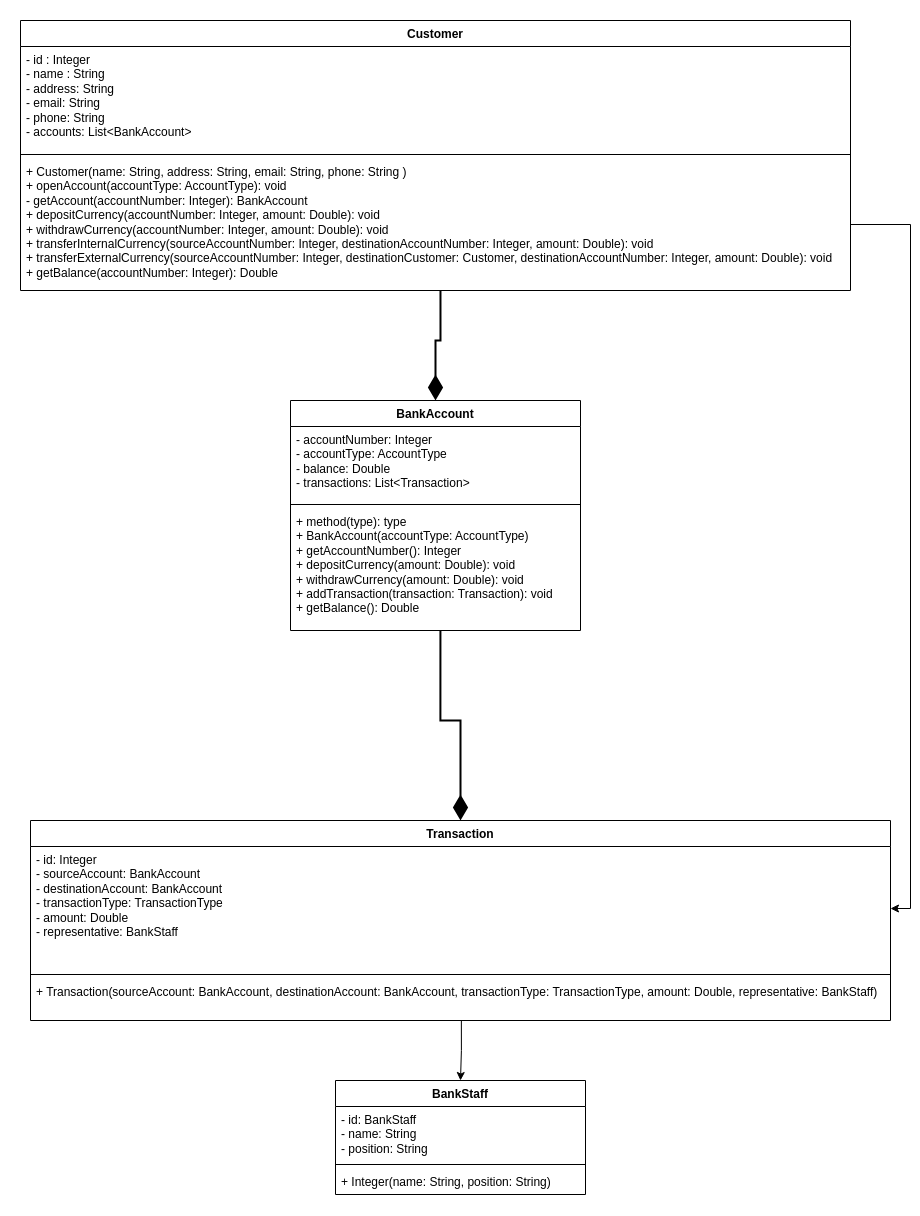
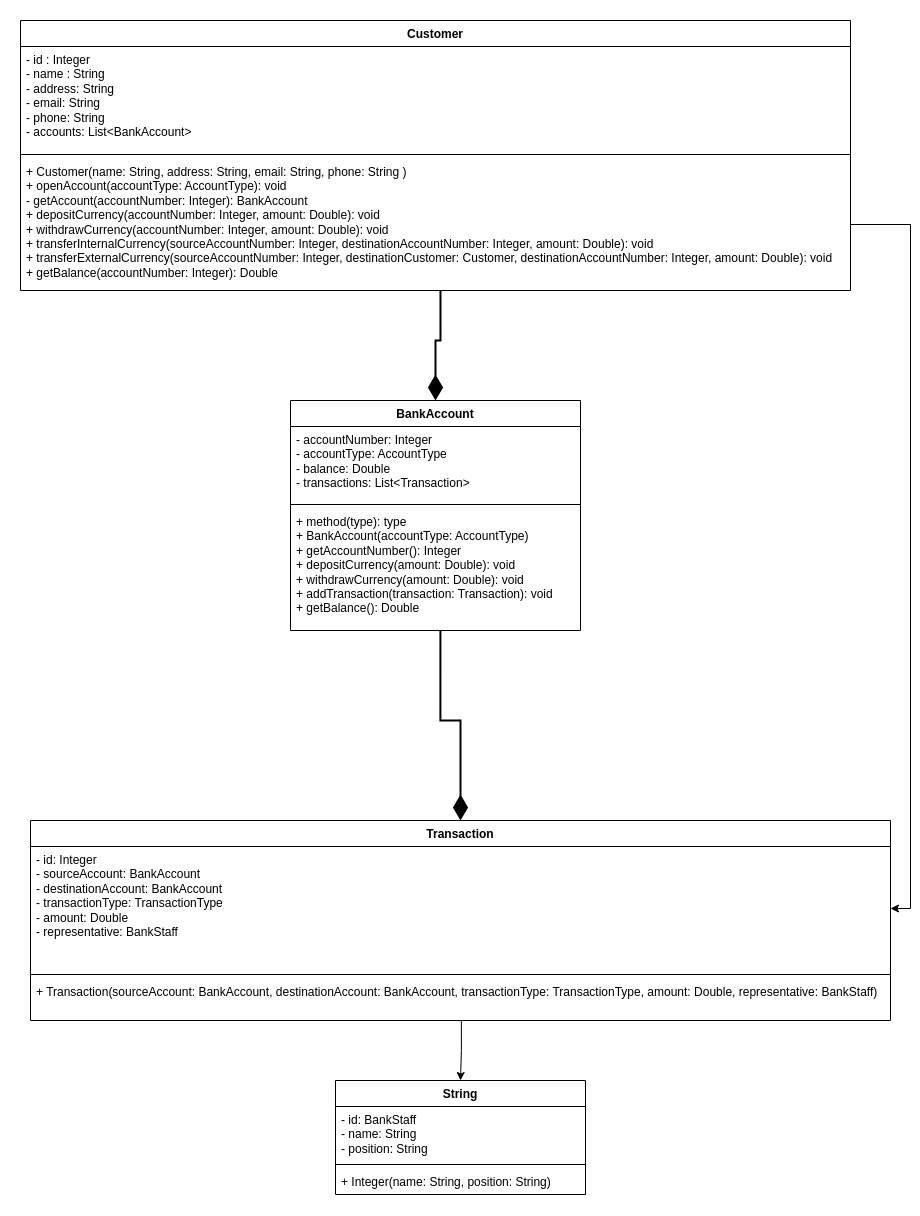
  <mxCell id="0" />
  <mxCell id="1" parent="0" />
  <mxCell id="2" value="Customer" style="swimlane;fontStyle=1;align=center;verticalAlign=top;childLayout=stackLayout;horizontal=1;startSize=26;horizontalStack=0;resizeParent=1;resizeParentMax=0;resizeLast=0;collapsible=1;marginBottom=0;whiteSpace=wrap;html=1;" vertex="1" parent="1"><mxGeometry x="20" y="20" width="830" height="270" as="geometry" /></mxCell>
  <mxCell id="3" value="&lt;div&gt;- id : Integer&lt;/div&gt;&lt;div&gt;- name : String&lt;/div&gt;&lt;div&gt;- address: String&lt;/div&gt;&lt;div&gt;- email: String&lt;/div&gt;&lt;div&gt;- phone: String&lt;/div&gt;&lt;div&gt;- accounts: List&amp;lt;BankAccount&amp;gt;&lt;br&gt;&lt;/div&gt;" style="text;strokeColor=none;fillColor=none;align=left;verticalAlign=top;spacingLeft=4;spacingRight=4;overflow=hidden;rotatable=0;points=[[0,0.5],[1,0.5]];portConstraint=eastwest;whiteSpace=wrap;html=1;" vertex="1" parent="2"><mxGeometry y="26" width="830" height="104" as="geometry" /></mxCell>
  <mxCell id="4" value="" style="line;strokeWidth=1;fillColor=none;align=left;verticalAlign=middle;spacingTop=-1;spacingLeft=3;spacingRight=3;rotatable=0;labelPosition=right;points=[];portConstraint=eastwest;strokeColor=inherit;" vertex="1" parent="2"><mxGeometry y="130" width="830" height="8" as="geometry" /></mxCell>
  <mxCell id="5" value="&lt;div&gt;+ Customer(name: String, address: String,  email: String, phone: String )&lt;/div&gt;&lt;div&gt;+ openAccount(accountType: AccountType): void&lt;/div&gt;&lt;div&gt;- getAccount(accountNumber: Integer): BankAccount&lt;/div&gt;&lt;div&gt;+ depositCurrency(accountNumber: Integer, amount: Double): void&lt;br&gt;&lt;/div&gt;&lt;div&gt;+ withdrawCurrency(accountNumber: Integer, amount: Double): void&lt;/div&gt;&lt;div&gt;+ transferInternalCurrency(sourceAccountNumber: Integer,  destinationAccountNumber: Integer, amount: Double): void&lt;/div&gt;&lt;div&gt;+ transferExternalCurrency(sourceAccountNumber: Integer, destinationCustomer: Customer, destinationAccountNumber: Integer, amount: Double): void&lt;br&gt;&lt;/div&gt;&lt;div&gt;+ getBalance(accountNumber: Integer): Double&lt;br&gt;&lt;/div&gt;&lt;div&gt;&lt;br&gt;&lt;/div&gt;" style="text;strokeColor=none;fillColor=none;align=left;verticalAlign=top;spacingLeft=4;spacingRight=4;overflow=hidden;rotatable=0;points=[[0,0.5],[1,0.5]];portConstraint=eastwest;whiteSpace=wrap;html=1;" vertex="1" parent="2"><mxGeometry y="138" width="830" height="132" as="geometry" /></mxCell>
  <mxCell id="6" value="BankAccount" style="swimlane;fontStyle=1;align=center;verticalAlign=top;childLayout=stackLayout;horizontal=1;startSize=26;horizontalStack=0;resizeParent=1;resizeParentMax=0;resizeLast=0;collapsible=1;marginBottom=0;whiteSpace=wrap;html=1;" vertex="1" parent="1"><mxGeometry x="290" y="400" width="290" height="230" as="geometry" /></mxCell>
  <mxCell id="7" value="&lt;div&gt;- accountNumber: Integer&lt;/div&gt;&lt;div&gt;- accountType: AccountType&lt;/div&gt;&lt;div&gt;- balance: Double&lt;/div&gt;&lt;div&gt;- transactions: List&amp;lt;Transaction&amp;gt;&lt;br&gt;&lt;/div&gt;" style="text;strokeColor=none;fillColor=none;align=left;verticalAlign=top;spacingLeft=4;spacingRight=4;overflow=hidden;rotatable=0;points=[[0,0.5],[1,0.5]];portConstraint=eastwest;whiteSpace=wrap;html=1;" vertex="1" parent="6"><mxGeometry y="26" width="290" height="74" as="geometry" /></mxCell>
  <mxCell id="8" value="" style="line;strokeWidth=1;fillColor=none;align=left;verticalAlign=middle;spacingTop=-1;spacingLeft=3;spacingRight=3;rotatable=0;labelPosition=right;points=[];portConstraint=eastwest;strokeColor=inherit;" vertex="1" parent="6"><mxGeometry y="100" width="290" height="8" as="geometry" /></mxCell>
  <mxCell id="9" value="&lt;div&gt;+ method(type): type&lt;/div&gt;&lt;div&gt;+ BankAccount(accountType: AccountType)&lt;/div&gt;&lt;div&gt;+ getAccountNumber(): Integer&lt;/div&gt;&lt;div&gt;+ depositCurrency(amount: Double): void&lt;br&gt;&lt;/div&gt;&lt;div&gt;+ withdrawCurrency(amount: Double): void&lt;/div&gt;&lt;div&gt;+ addTransaction(transaction: Transaction): void&lt;/div&gt;&lt;div&gt;+ getBalance(): Double&lt;br&gt;&lt;/div&gt;" style="text;strokeColor=none;fillColor=none;align=left;verticalAlign=top;spacingLeft=4;spacingRight=4;overflow=hidden;rotatable=0;points=[[0,0.5],[1,0.5]];portConstraint=eastwest;whiteSpace=wrap;html=1;" vertex="1" parent="6"><mxGeometry y="108" width="290" height="122" as="geometry" /></mxCell>
  <mxCell id="10" value="Transaction" style="swimlane;fontStyle=1;align=center;verticalAlign=top;childLayout=stackLayout;horizontal=1;startSize=26;horizontalStack=0;resizeParent=1;resizeParentMax=0;resizeLast=0;collapsible=1;marginBottom=0;whiteSpace=wrap;html=1;" vertex="1" parent="1"><mxGeometry x="30" y="820" width="860" height="200" as="geometry" /></mxCell>
  <mxCell id="11" value="&lt;div&gt;- id: Integer&lt;/div&gt;&lt;div&gt;- sourceAccount: BankAccount&lt;/div&gt;&lt;div&gt;- destinationAccount: BankAccount&lt;/div&gt;&lt;div&gt;- transactionType: TransactionType&lt;/div&gt;&lt;div&gt;- amount: Double&lt;/div&gt;&lt;div&gt;- representative: BankStaff&lt;br&gt;&lt;/div&gt;&lt;div&gt;&lt;br&gt;&lt;/div&gt;" style="text;strokeColor=none;fillColor=none;align=left;verticalAlign=top;spacingLeft=4;spacingRight=4;overflow=hidden;rotatable=0;points=[[0,0.5],[1,0.5]];portConstraint=eastwest;whiteSpace=wrap;html=1;" vertex="1" parent="10"><mxGeometry y="26" width="860" height="124" as="geometry" /></mxCell>
  <mxCell id="12" value="" style="line;strokeWidth=1;fillColor=none;align=left;verticalAlign=middle;spacingTop=-1;spacingLeft=3;spacingRight=3;rotatable=0;labelPosition=right;points=[];portConstraint=eastwest;strokeColor=inherit;" vertex="1" parent="10"><mxGeometry y="150" width="860" height="8" as="geometry" /></mxCell>
  <mxCell id="13" value="&lt;div&gt;+ Transaction(sourceAccount: BankAccount, destinationAccount: BankAccount, transactionType: TransactionType, amount: Double, representative: BankStaff)&lt;br&gt;&lt;/div&gt;" style="text;strokeColor=none;fillColor=none;align=left;verticalAlign=top;spacingLeft=4;spacingRight=4;overflow=hidden;rotatable=0;points=[[0,0.5],[1,0.5]];portConstraint=eastwest;whiteSpace=wrap;html=1;" vertex="1" parent="10"><mxGeometry y="158" width="860" height="42" as="geometry" /></mxCell>
- <mxCell id="14" value="BankStaff" style="swimlane;fontStyle=1;align=center;verticalAlign=top;childLayout=stackLayout;horizontal=1;startSize=26;horizontalStack=0;resizeParent=1;resizeParentMax=0;resizeLast=0;collapsible=1;marginBottom=0;whiteSpace=wrap;html=1;" vertex="1" parent="1"><mxGeometry x="335" y="1080" width="250" height="114" as="geometry" /></mxCell>
+ <mxCell id="14" value="String" style="swimlane;fontStyle=1;align=center;verticalAlign=top;childLayout=stackLayout;horizontal=1;startSize=26;horizontalStack=0;resizeParent=1;resizeParentMax=0;resizeLast=0;collapsible=1;marginBottom=0;whiteSpace=wrap;html=1;" vertex="1" parent="1"><mxGeometry x="335" y="1080" width="250" height="114" as="geometry" /></mxCell>
  <mxCell id="15" value="&lt;div&gt;- id: BankStaff&lt;/div&gt;&lt;div&gt;- name: String&lt;/div&gt;&lt;div&gt;- position: String&lt;br&gt;&lt;/div&gt;" style="text;strokeColor=none;fillColor=none;align=left;verticalAlign=top;spacingLeft=4;spacingRight=4;overflow=hidden;rotatable=0;points=[[0,0.5],[1,0.5]];portConstraint=eastwest;whiteSpace=wrap;html=1;" vertex="1" parent="14"><mxGeometry y="26" width="250" height="54" as="geometry" /></mxCell>
  <mxCell id="16" value="" style="line;strokeWidth=1;fillColor=none;align=left;verticalAlign=middle;spacingTop=-1;spacingLeft=3;spacingRight=3;rotatable=0;labelPosition=right;points=[];portConstraint=eastwest;strokeColor=inherit;" vertex="1" parent="14"><mxGeometry y="80" width="250" height="8" as="geometry" /></mxCell>
  <mxCell id="17" value="+ Integer(name: String, position: String)" style="text;strokeColor=none;fillColor=none;align=left;verticalAlign=top;spacingLeft=4;spacingRight=4;overflow=hidden;rotatable=0;points=[[0,0.5],[1,0.5]];portConstraint=eastwest;whiteSpace=wrap;html=1;" vertex="1" parent="14"><mxGeometry y="88" width="250" height="26" as="geometry" /></mxCell>
  <mxCell id="18" style="edgeStyle=orthogonalEdgeStyle;rounded=0;orthogonalLoop=1;jettySize=auto;html=1;exitX=0.506;exitY=1;exitDx=0;exitDy=0;entryX=0.5;entryY=0;entryDx=0;entryDy=0;endArrow=diamondThin;endFill=1;strokeWidth=2;endSize=20;startSize=13;exitPerimeter=0;" edge="1" parent="1" source="5" target="6"><mxGeometry relative="1" as="geometry" /></mxCell>
  <mxCell id="19" style="edgeStyle=orthogonalEdgeStyle;rounded=0;orthogonalLoop=1;jettySize=auto;html=1;exitX=0.517;exitY=1;exitDx=0;exitDy=0;entryX=0.5;entryY=0;entryDx=0;entryDy=0;endArrow=diamondThin;endFill=1;strokeWidth=2;endSize=20;startSize=13;exitPerimeter=0;" edge="1" parent="1" source="9" target="10"><mxGeometry relative="1" as="geometry"><mxPoint x="420" y="690" as="sourcePoint" /><mxPoint x="255" y="790" as="targetPoint" /></mxGeometry></mxCell>
  <mxCell id="20" style="edgeStyle=orthogonalEdgeStyle;rounded=0;orthogonalLoop=1;jettySize=auto;html=1;exitX=1;exitY=0.5;exitDx=0;exitDy=0;entryX=1;entryY=0.5;entryDx=0;entryDy=0;" edge="1" parent="1" source="5" target="11"><mxGeometry relative="1" as="geometry" /></mxCell>
  <mxCell id="21" style="edgeStyle=orthogonalEdgeStyle;rounded=0;orthogonalLoop=1;jettySize=auto;html=1;exitX=0.501;exitY=1.002;exitDx=0;exitDy=0;entryX=0.5;entryY=0;entryDx=0;entryDy=0;exitPerimeter=0;" edge="1" parent="1" source="13" target="14"><mxGeometry relative="1" as="geometry" /></mxCell>
